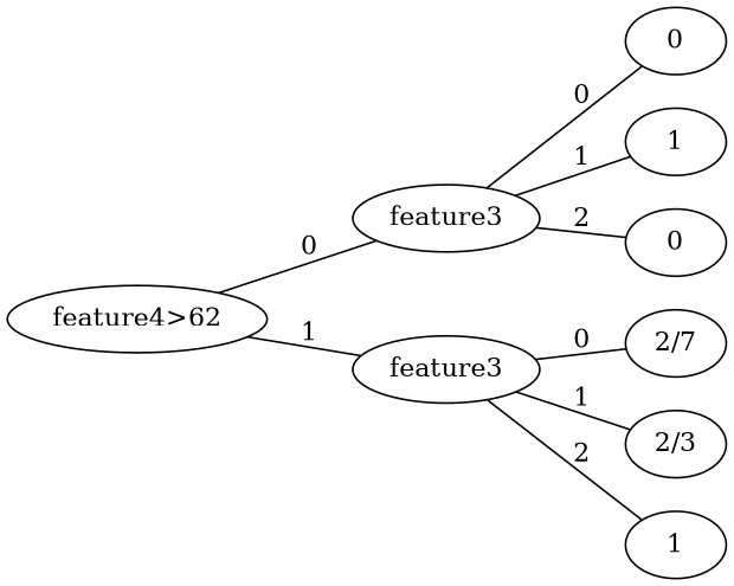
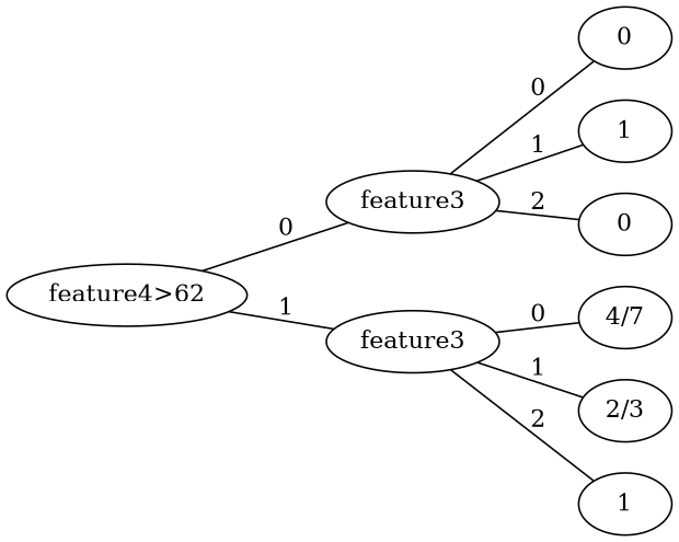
  graph {
    rankdir=LR
    n1 [label="feature4>62"]
    n2 [label=feature3]
    n3 [label=feature3]
    n4 [label=0]
    n5 [label=1]
    n6 [label=0]
-   n7 [label="2/7"]
+   n7 [label="4/7"]
    n8 [label="2/3"]
    n9 [label=1]
    n1 -- n2 [label=0]
    n1 -- n3 [label=1]
    n2 -- n4 [label=0]
    n2 -- n5 [label=1]
    n2 -- n6 [label=2]
    n3 -- n7 [label=0]
    n3 -- n8 [label=1]
    n3 -- n9 [label=2]
  }
